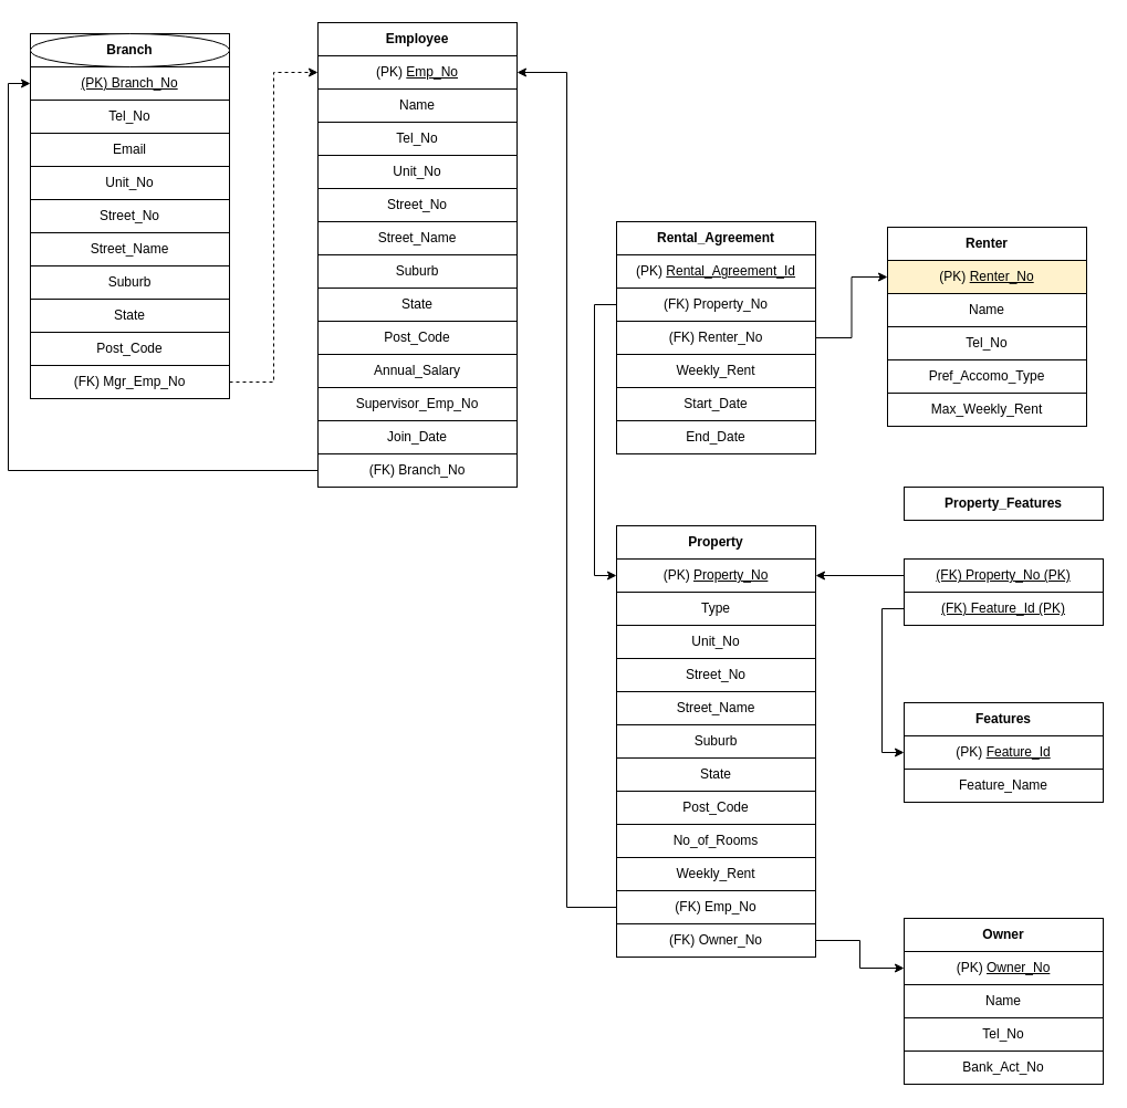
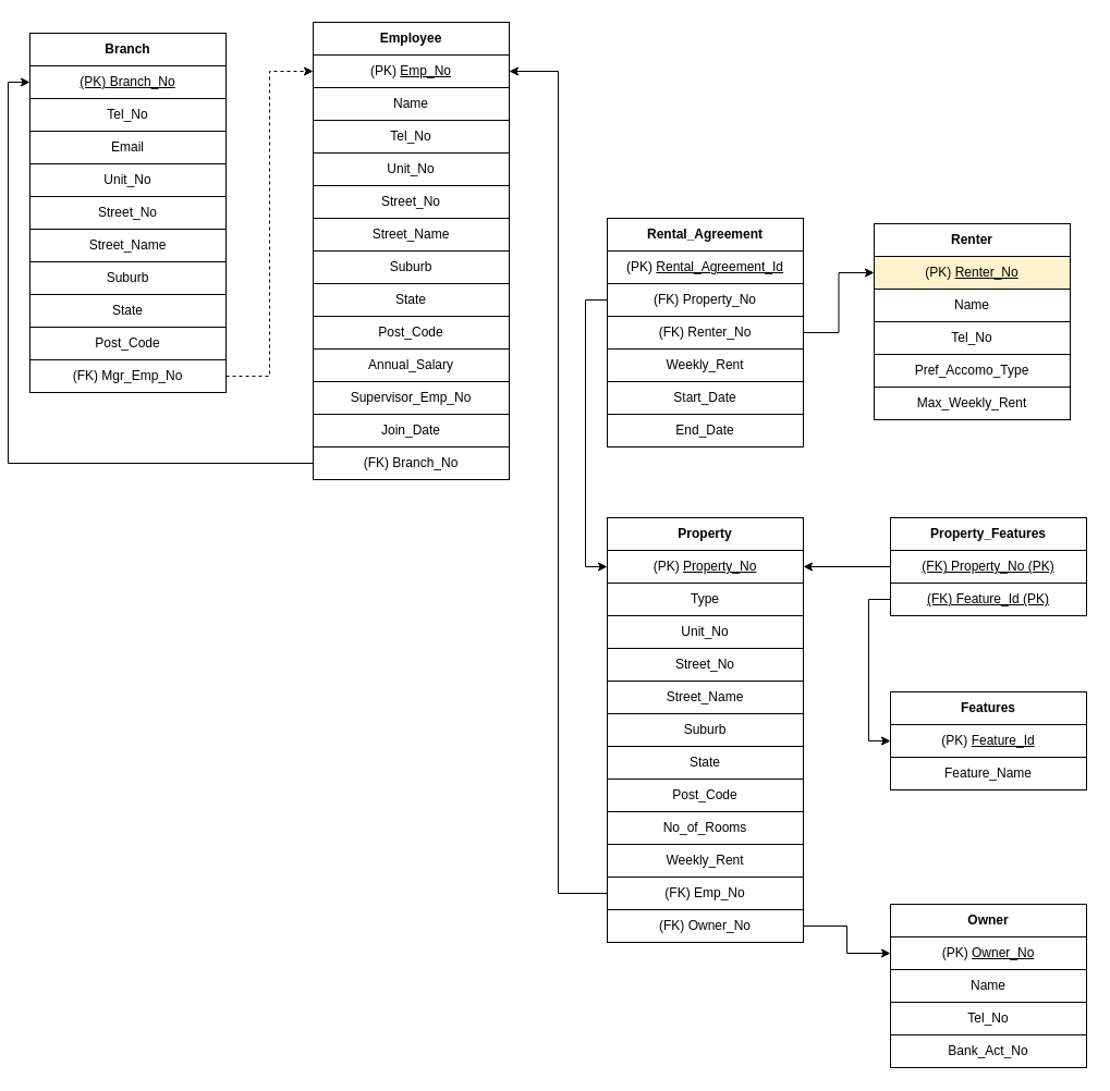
  <mxCell id="0" />
  <mxCell id="1" parent="0" />
  <mxCell id="2" value="" style="whiteSpace=wrap;html=1;aspect=fixed;" vertex="1" parent="1"><mxGeometry x="20" y="30" width="180" height="180" as="geometry" /></mxCell>
  <mxCell id="3" value="&lt;u&gt;(PK) Branch_No&lt;/u&gt;" style="rounded=0;whiteSpace=wrap;html=1;" vertex="1" parent="1"><mxGeometry x="20" y="60" width="180" height="30" as="geometry" /></mxCell>
  <mxCell id="4" value="Email" style="rounded=0;whiteSpace=wrap;html=1;" vertex="1" parent="1"><mxGeometry x="20" y="120" width="180" height="30" as="geometry" /></mxCell>
  <mxCell id="5" value="Unit_No" style="rounded=0;whiteSpace=wrap;html=1;" vertex="1" parent="1"><mxGeometry x="20" y="150" width="180" height="30" as="geometry" /></mxCell>
  <mxCell id="6" value="Street_No" style="rounded=0;whiteSpace=wrap;html=1;" vertex="1" parent="1"><mxGeometry x="20" y="180" width="180" height="30" as="geometry" /></mxCell>
  <mxCell id="7" value="Street_Name" style="rounded=0;whiteSpace=wrap;html=1;" vertex="1" parent="1"><mxGeometry x="20" y="210" width="180" height="30" as="geometry" /></mxCell>
  <mxCell id="8" value="Suburb" style="rounded=0;whiteSpace=wrap;html=1;" vertex="1" parent="1"><mxGeometry x="20" y="240" width="180" height="30" as="geometry" /></mxCell>
  <mxCell id="9" value="Post_Code" style="rounded=0;whiteSpace=wrap;html=1;" vertex="1" parent="1"><mxGeometry x="20" y="300" width="180" height="30" as="geometry" /></mxCell>
  <mxCell id="10" value="Tel_No" style="rounded=0;whiteSpace=wrap;html=1;" vertex="1" parent="1"><mxGeometry x="20" y="90" width="180" height="30" as="geometry" /></mxCell>
- <mxCell id="11" value="&lt;b&gt;Branch&lt;/b&gt;" style="ellipse;whiteSpace=wrap;html=1;" vertex="1" parent="1"><mxGeometry x="20" y="30" width="180" height="30" as="geometry" /></mxCell>
+ <mxCell id="11" value="&lt;b&gt;Branch&lt;/b&gt;" style="rounded=0;whiteSpace=wrap;html=1;" vertex="1" parent="1"><mxGeometry x="20" y="30" width="180" height="30" as="geometry" /></mxCell>
  <mxCell id="12" value="State" style="rounded=0;whiteSpace=wrap;html=1;" vertex="1" parent="1"><mxGeometry x="20" y="270" width="180" height="30" as="geometry" /></mxCell>
  <mxCell id="13" style="edgeStyle=orthogonalEdgeStyle;rounded=0;orthogonalLoop=1;jettySize=auto;html=1;exitX=1;exitY=0.5;exitDx=0;exitDy=0;entryX=0;entryY=0.5;entryDx=0;entryDy=0;dashed=1;" edge="1" parent="1" source="14" target="29"><mxGeometry relative="1" as="geometry" /></mxCell>
  <mxCell id="14" value="(FK) Mgr_Emp_No" style="rounded=0;whiteSpace=wrap;html=1;" vertex="1" parent="1"><mxGeometry x="20" y="330" width="180" height="30" as="geometry" /></mxCell>
  <mxCell id="15" value="" style="whiteSpace=wrap;html=1;aspect=fixed;" vertex="1" parent="1"><mxGeometry x="550" y="475" width="180" height="180" as="geometry" /></mxCell>
  <mxCell id="16" value="(PK) &lt;u&gt;Property_No&lt;/u&gt;" style="rounded=0;whiteSpace=wrap;html=1;" vertex="1" parent="1"><mxGeometry x="550" y="505" width="180" height="30" as="geometry" /></mxCell>
  <mxCell id="17" style="edgeStyle=orthogonalEdgeStyle;rounded=0;orthogonalLoop=1;jettySize=auto;html=1;exitX=0;exitY=0.5;exitDx=0;exitDy=0;entryX=1;entryY=0.5;entryDx=0;entryDy=0;" edge="1" parent="1" source="18" target="29"><mxGeometry relative="1" as="geometry" /></mxCell>
  <mxCell id="18" value="(FK) Emp_No" style="rounded=0;whiteSpace=wrap;html=1;" vertex="1" parent="1"><mxGeometry x="550" y="805" width="180" height="30" as="geometry" /></mxCell>
  <mxCell id="19" value="Unit_No" style="rounded=0;whiteSpace=wrap;html=1;" vertex="1" parent="1"><mxGeometry x="550" y="565" width="180" height="30" as="geometry" /></mxCell>
  <mxCell id="20" value="Street_No" style="rounded=0;whiteSpace=wrap;html=1;" vertex="1" parent="1"><mxGeometry x="550" y="595" width="180" height="30" as="geometry" /></mxCell>
  <mxCell id="21" value="Street_Name" style="rounded=0;whiteSpace=wrap;html=1;" vertex="1" parent="1"><mxGeometry x="550" y="625" width="180" height="30" as="geometry" /></mxCell>
  <mxCell id="22" value="Suburb" style="rounded=0;whiteSpace=wrap;html=1;" vertex="1" parent="1"><mxGeometry x="550" y="655" width="180" height="30" as="geometry" /></mxCell>
  <mxCell id="23" value="Post_Code" style="rounded=0;whiteSpace=wrap;html=1;" vertex="1" parent="1"><mxGeometry x="550" y="715" width="180" height="30" as="geometry" /></mxCell>
  <mxCell id="24" value="Type" style="rounded=0;whiteSpace=wrap;html=1;" vertex="1" parent="1"><mxGeometry x="550" y="535" width="180" height="30" as="geometry" /></mxCell>
  <mxCell id="25" value="&lt;b&gt;Property&lt;/b&gt;" style="rounded=0;whiteSpace=wrap;html=1;" vertex="1" parent="1"><mxGeometry x="550" y="475" width="180" height="30" as="geometry" /></mxCell>
  <mxCell id="26" value="State" style="rounded=0;whiteSpace=wrap;html=1;" vertex="1" parent="1"><mxGeometry x="550" y="685" width="180" height="30" as="geometry" /></mxCell>
  <mxCell id="27" value="Weekly_Rent" style="rounded=0;whiteSpace=wrap;html=1;" vertex="1" parent="1"><mxGeometry x="550" y="775" width="180" height="30" as="geometry" /></mxCell>
  <mxCell id="28" value="" style="whiteSpace=wrap;html=1;aspect=fixed;" vertex="1" parent="1"><mxGeometry x="280" y="20" width="180" height="180" as="geometry" /></mxCell>
  <mxCell id="29" value="(PK) &lt;u&gt;Emp_No&lt;/u&gt;" style="rounded=0;whiteSpace=wrap;html=1;" vertex="1" parent="1"><mxGeometry x="280" y="50" width="180" height="30" as="geometry" /></mxCell>
  <mxCell id="30" value="Tel_No" style="rounded=0;whiteSpace=wrap;html=1;" vertex="1" parent="1"><mxGeometry x="280" y="110" width="180" height="30" as="geometry" /></mxCell>
  <mxCell id="31" value="Unit_No" style="rounded=0;whiteSpace=wrap;html=1;" vertex="1" parent="1"><mxGeometry x="280" y="140" width="180" height="30" as="geometry" /></mxCell>
  <mxCell id="32" value="Street_No" style="rounded=0;whiteSpace=wrap;html=1;" vertex="1" parent="1"><mxGeometry x="280" y="170" width="180" height="30" as="geometry" /></mxCell>
  <mxCell id="33" value="Street_Name" style="rounded=0;whiteSpace=wrap;html=1;" vertex="1" parent="1"><mxGeometry x="280" y="200" width="180" height="30" as="geometry" /></mxCell>
  <mxCell id="34" value="Suburb" style="rounded=0;whiteSpace=wrap;html=1;" vertex="1" parent="1"><mxGeometry x="280" y="230" width="180" height="30" as="geometry" /></mxCell>
  <mxCell id="35" value="Post_Code" style="rounded=0;whiteSpace=wrap;html=1;" vertex="1" parent="1"><mxGeometry x="280" y="290" width="180" height="30" as="geometry" /></mxCell>
  <mxCell id="36" value="Name" style="rounded=0;whiteSpace=wrap;html=1;" vertex="1" parent="1"><mxGeometry x="280" y="80" width="180" height="30" as="geometry" /></mxCell>
  <mxCell id="37" value="&lt;b&gt;Employee&lt;/b&gt;" style="rounded=0;whiteSpace=wrap;html=1;" vertex="1" parent="1"><mxGeometry x="280" y="20" width="180" height="30" as="geometry" /></mxCell>
  <mxCell id="38" value="State" style="rounded=0;whiteSpace=wrap;html=1;" vertex="1" parent="1"><mxGeometry x="280" y="260" width="180" height="30" as="geometry" /></mxCell>
  <mxCell id="39" value="Annual_Salary" style="rounded=0;whiteSpace=wrap;html=1;" vertex="1" parent="1"><mxGeometry x="280" y="320" width="180" height="30" as="geometry" /></mxCell>
  <mxCell id="40" value="Supervisor_Emp_No" style="rounded=0;whiteSpace=wrap;html=1;" vertex="1" parent="1"><mxGeometry x="280" y="350" width="180" height="30" as="geometry" /></mxCell>
  <mxCell id="41" style="edgeStyle=orthogonalEdgeStyle;rounded=0;orthogonalLoop=1;jettySize=auto;html=1;exitX=0;exitY=0.5;exitDx=0;exitDy=0;entryX=0;entryY=0.5;entryDx=0;entryDy=0;" edge="1" parent="1" source="42" target="3"><mxGeometry relative="1" as="geometry" /></mxCell>
  <mxCell id="42" value="(FK) Branch_No" style="rounded=0;whiteSpace=wrap;html=1;" vertex="1" parent="1"><mxGeometry x="280" y="410" width="180" height="30" as="geometry" /></mxCell>
  <mxCell id="43" value="Join_Date" style="rounded=0;whiteSpace=wrap;html=1;" vertex="1" parent="1"><mxGeometry x="280" y="380" width="180" height="30" as="geometry" /></mxCell>
  <mxCell id="44" value="No_of_Rooms" style="rounded=0;whiteSpace=wrap;html=1;" vertex="1" parent="1"><mxGeometry x="550" y="745" width="180" height="30" as="geometry" /></mxCell>
  <mxCell id="45" style="edgeStyle=orthogonalEdgeStyle;rounded=0;orthogonalLoop=1;jettySize=auto;html=1;exitX=1;exitY=0.5;exitDx=0;exitDy=0;entryX=0;entryY=0.5;entryDx=0;entryDy=0;" edge="1" parent="1" source="46" target="48"><mxGeometry relative="1" as="geometry" /></mxCell>
  <mxCell id="46" value="(FK) Owner_No" style="rounded=0;whiteSpace=wrap;html=1;" vertex="1" parent="1"><mxGeometry x="550" y="835" width="180" height="30" as="geometry" /></mxCell>
  <mxCell id="47" value="" style="whiteSpace=wrap;html=1;aspect=fixed;" vertex="1" parent="1"><mxGeometry x="810" y="830" width="150" height="150" as="geometry" /></mxCell>
  <mxCell id="48" value="(PK) &lt;u&gt;Owner_No&lt;/u&gt;" style="rounded=0;whiteSpace=wrap;html=1;" vertex="1" parent="1"><mxGeometry x="810" y="860" width="180" height="30" as="geometry" /></mxCell>
  <mxCell id="49" value="Tel_No" style="rounded=0;whiteSpace=wrap;html=1;" vertex="1" parent="1"><mxGeometry x="810" y="920" width="180" height="30" as="geometry" /></mxCell>
  <mxCell id="50" value="Bank_Act_No" style="rounded=0;whiteSpace=wrap;html=1;" vertex="1" parent="1"><mxGeometry x="810" y="950" width="180" height="30" as="geometry" /></mxCell>
  <mxCell id="51" value="Name" style="rounded=0;whiteSpace=wrap;html=1;" vertex="1" parent="1"><mxGeometry x="810" y="890" width="180" height="30" as="geometry" /></mxCell>
  <mxCell id="52" value="&lt;b&gt;Owner&lt;/b&gt;" style="rounded=0;whiteSpace=wrap;html=1;" vertex="1" parent="1"><mxGeometry x="810" y="830" width="180" height="30" as="geometry" /></mxCell>
  <mxCell id="53" value="" style="whiteSpace=wrap;html=1;aspect=fixed;" vertex="1" parent="1"><mxGeometry x="795" y="205" width="150" height="150" as="geometry" /></mxCell>
  <mxCell id="54" value="(PK) &lt;u&gt;Renter_No&lt;/u&gt;" style="rounded=0;whiteSpace=wrap;html=1;fillColor=#fff2cc;" vertex="1" parent="1"><mxGeometry x="795" y="235" width="180" height="30" as="geometry" /></mxCell>
  <mxCell id="55" value="Tel_No" style="rounded=0;whiteSpace=wrap;html=1;" vertex="1" parent="1"><mxGeometry x="795" y="295" width="180" height="30" as="geometry" /></mxCell>
  <mxCell id="56" value="Pref_Accomo_Type" style="rounded=0;whiteSpace=wrap;html=1;" vertex="1" parent="1"><mxGeometry x="795" y="325" width="180" height="30" as="geometry" /></mxCell>
  <mxCell id="57" value="Name" style="rounded=0;whiteSpace=wrap;html=1;" vertex="1" parent="1"><mxGeometry x="795" y="265" width="180" height="30" as="geometry" /></mxCell>
  <mxCell id="58" value="&lt;b&gt;Renter&lt;/b&gt;" style="rounded=0;whiteSpace=wrap;html=1;" vertex="1" parent="1"><mxGeometry x="795" y="205" width="180" height="30" as="geometry" /></mxCell>
  <mxCell id="59" value="Max_Weekly_Rent" style="rounded=0;whiteSpace=wrap;html=1;" vertex="1" parent="1"><mxGeometry x="795" y="355" width="180" height="30" as="geometry" /></mxCell>
  <mxCell id="60" value="(PK) &lt;u&gt;Feature_Id&lt;/u&gt;" style="rounded=0;whiteSpace=wrap;html=1;" vertex="1" parent="1"><mxGeometry x="810" y="665" width="180" height="30" as="geometry" /></mxCell>
  <mxCell id="61" value="Feature_Name" style="rounded=0;whiteSpace=wrap;html=1;" vertex="1" parent="1"><mxGeometry x="810" y="695" width="180" height="30" as="geometry" /></mxCell>
  <mxCell id="62" value="&lt;b&gt;Features&lt;/b&gt;" style="rounded=0;whiteSpace=wrap;html=1;" vertex="1" parent="1"><mxGeometry x="810" y="635" width="180" height="30" as="geometry" /></mxCell>
  <mxCell id="63" style="edgeStyle=orthogonalEdgeStyle;rounded=0;orthogonalLoop=1;jettySize=auto;html=1;exitX=0;exitY=0.5;exitDx=0;exitDy=0;entryX=1;entryY=0.5;entryDx=0;entryDy=0;" edge="1" parent="1" source="64" target="16"><mxGeometry relative="1" as="geometry" /></mxCell>
  <mxCell id="64" value="(FK) Property_No (PK)" style="rounded=0;whiteSpace=wrap;html=1;fontStyle=4" vertex="1" parent="1"><mxGeometry x="810" y="505" width="180" height="30" as="geometry" /></mxCell>
- <mxCell id="65" value="&lt;b&gt;Property_Features&lt;/b&gt;" style="rounded=0;whiteSpace=wrap;html=1;" vertex="1" parent="1"><mxGeometry x="810" y="440" width="180" height="30" as="geometry" /></mxCell>
+ <mxCell id="65" value="&lt;b&gt;Property_Features&lt;/b&gt;" style="rounded=0;whiteSpace=wrap;html=1;" vertex="1" parent="1"><mxGeometry x="810" y="475" width="180" height="30" as="geometry" /></mxCell>
  <mxCell id="66" style="edgeStyle=orthogonalEdgeStyle;rounded=0;orthogonalLoop=1;jettySize=auto;html=1;exitX=0;exitY=0.5;exitDx=0;exitDy=0;entryX=0;entryY=0.5;entryDx=0;entryDy=0;" edge="1" parent="1" source="67" target="60"><mxGeometry relative="1" as="geometry" /></mxCell>
  <mxCell id="67" value="(FK) Feature_Id (PK)" style="rounded=0;whiteSpace=wrap;html=1;fontStyle=4" vertex="1" parent="1"><mxGeometry x="810" y="535" width="180" height="30" as="geometry" /></mxCell>
  <mxCell id="68" value="" style="whiteSpace=wrap;html=1;aspect=fixed;" vertex="1" parent="1"><mxGeometry x="550" y="200" width="150" height="150" as="geometry" /></mxCell>
  <mxCell id="69" value="(PK) &lt;u&gt;Rental_Agreement_Id&lt;/u&gt;" style="rounded=0;whiteSpace=wrap;html=1;" vertex="1" parent="1"><mxGeometry x="550" y="230" width="180" height="30" as="geometry" /></mxCell>
  <mxCell id="70" style="edgeStyle=orthogonalEdgeStyle;rounded=0;orthogonalLoop=1;jettySize=auto;html=1;exitX=1;exitY=0.5;exitDx=0;exitDy=0;entryX=0;entryY=0.5;entryDx=0;entryDy=0;" edge="1" parent="1" source="71" target="54"><mxGeometry relative="1" as="geometry" /></mxCell>
  <mxCell id="71" value="(FK) Renter_No" style="rounded=0;whiteSpace=wrap;html=1;" vertex="1" parent="1"><mxGeometry x="550" y="290" width="180" height="30" as="geometry" /></mxCell>
  <mxCell id="72" value="Weekly_Rent" style="rounded=0;whiteSpace=wrap;html=1;" vertex="1" parent="1"><mxGeometry x="550" y="320" width="180" height="30" as="geometry" /></mxCell>
  <mxCell id="73" style="edgeStyle=orthogonalEdgeStyle;rounded=0;orthogonalLoop=1;jettySize=auto;html=1;exitX=0;exitY=0.5;exitDx=0;exitDy=0;entryX=0;entryY=0.5;entryDx=0;entryDy=0;" edge="1" parent="1" source="74" target="16"><mxGeometry relative="1" as="geometry" /></mxCell>
  <mxCell id="74" value="(FK) Property_No" style="rounded=0;whiteSpace=wrap;html=1;" vertex="1" parent="1"><mxGeometry x="550" y="260" width="180" height="30" as="geometry" /></mxCell>
  <mxCell id="75" value="&lt;b&gt;Rental_Agreement&lt;/b&gt;" style="rounded=0;whiteSpace=wrap;html=1;" vertex="1" parent="1"><mxGeometry x="550" y="200" width="180" height="30" as="geometry" /></mxCell>
  <mxCell id="76" value="Start_Date" style="rounded=0;whiteSpace=wrap;html=1;" vertex="1" parent="1"><mxGeometry x="550" y="350" width="180" height="30" as="geometry" /></mxCell>
  <mxCell id="77" value="End_Date" style="rounded=0;whiteSpace=wrap;html=1;" vertex="1" parent="1"><mxGeometry x="550" y="380" width="180" height="30" as="geometry" /></mxCell>
